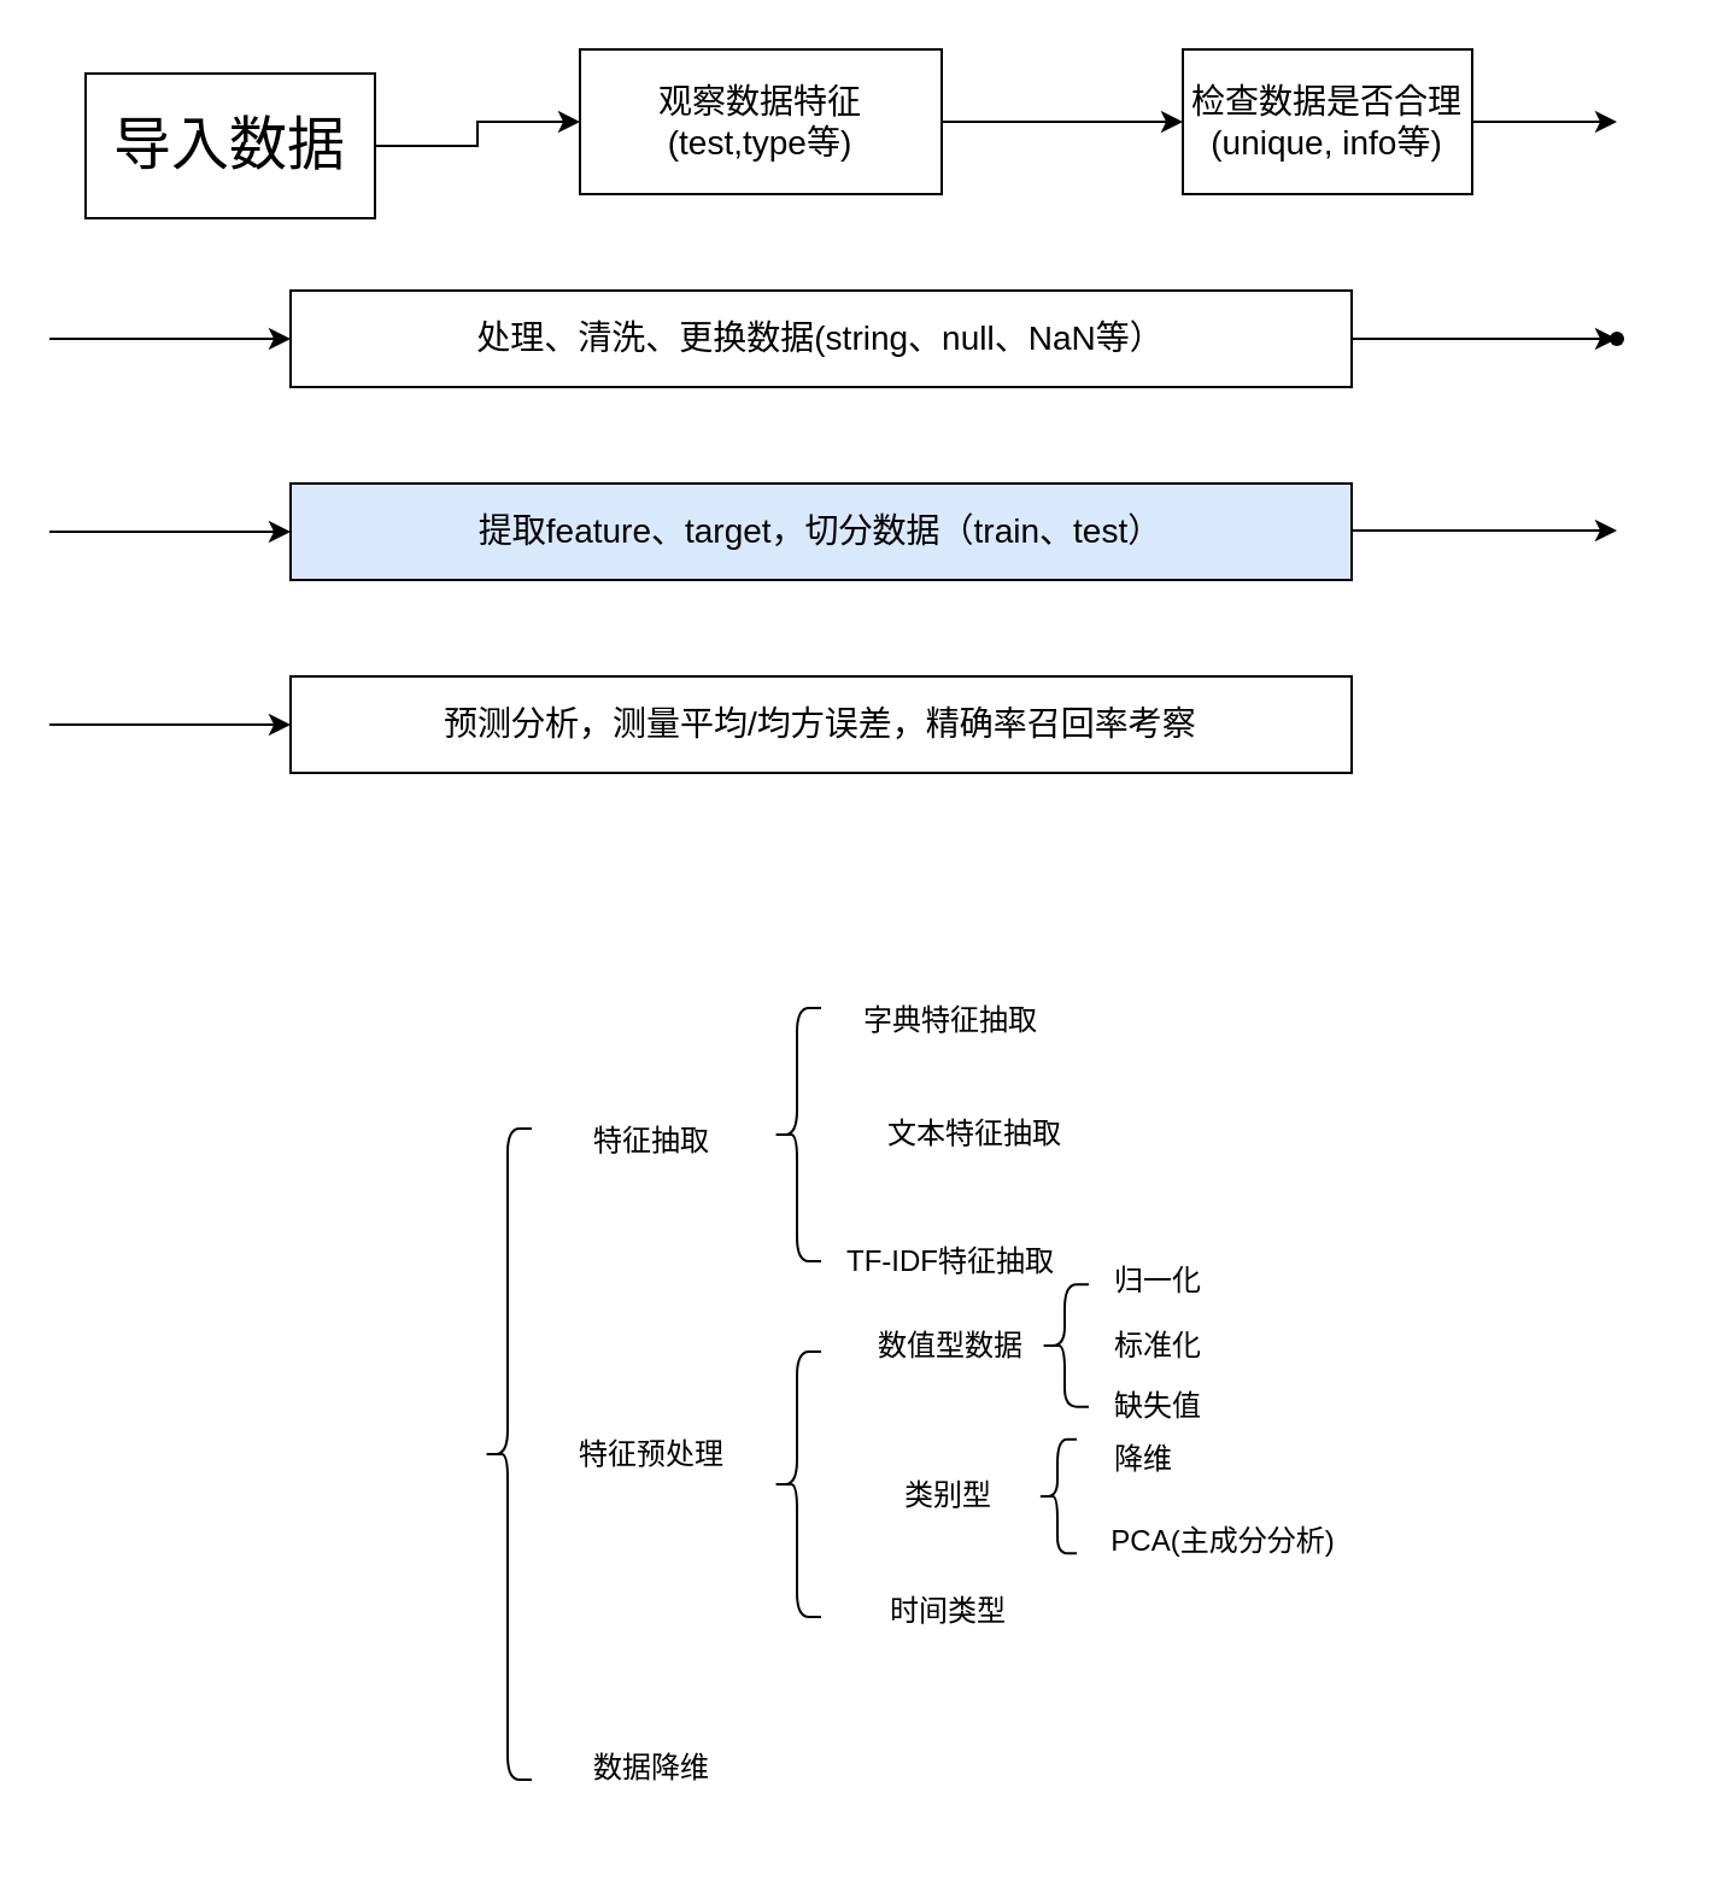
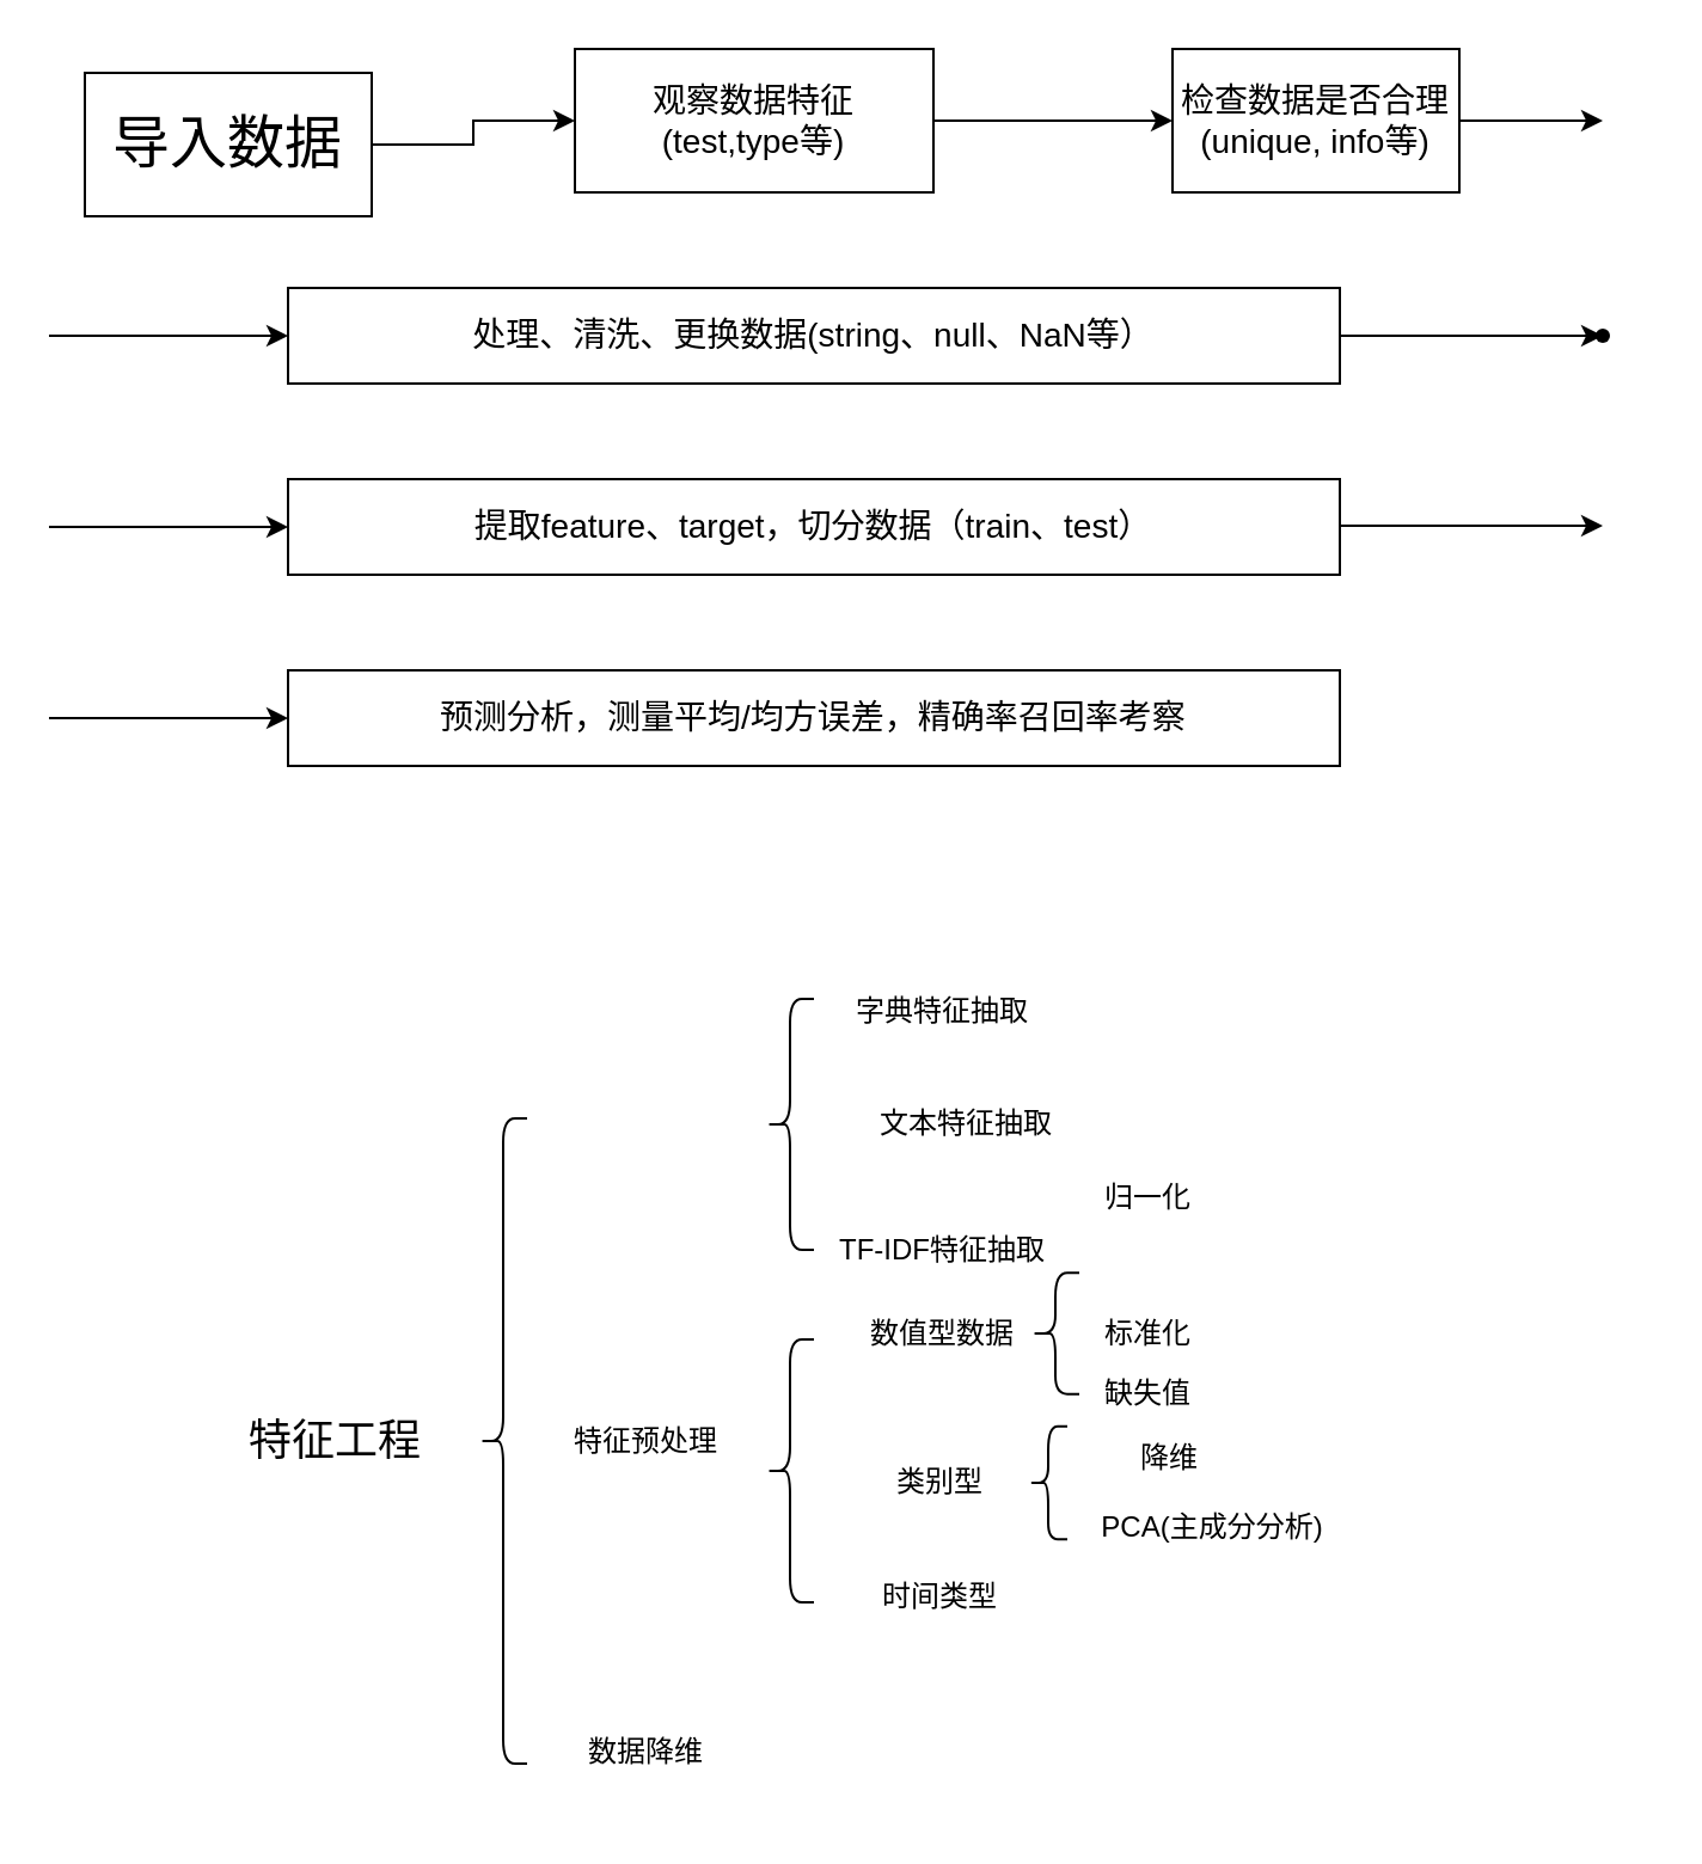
  <mxCell id="0" />
  <mxCell id="1" parent="0" />
  <mxCell id="2" value="" style="edgeStyle=orthogonalEdgeStyle;rounded=0;orthogonalLoop=1;jettySize=auto;html=1;" edge="1" parent="1" source="3" target="5"><mxGeometry relative="1" as="geometry" /></mxCell>
  <mxCell id="3" value="&lt;font style=&quot;font-size: 24px&quot;&gt;导入数据&lt;/font&gt;" style="rounded=0;whiteSpace=wrap;html=1;" vertex="1" parent="1"><mxGeometry x="35" y="30" width="120" height="60" as="geometry" /></mxCell>
  <mxCell id="4" value="" style="edgeStyle=orthogonalEdgeStyle;rounded=0;orthogonalLoop=1;jettySize=auto;html=1;" edge="1" parent="1" source="5" target="6"><mxGeometry relative="1" as="geometry" /></mxCell>
  <mxCell id="5" value="&lt;font style=&quot;font-size: 14px&quot;&gt;观察数据特征&lt;br&gt;(test,type等)&lt;br&gt;&lt;/font&gt;" style="rounded=0;whiteSpace=wrap;html=1;" vertex="1" parent="1"><mxGeometry x="240" y="20" width="150" height="60" as="geometry" /></mxCell>
  <mxCell id="6" value="&lt;font style=&quot;font-size: 14px&quot;&gt;检查数据是否合理&lt;br&gt;(unique, info等)&lt;/font&gt;" style="rounded=0;whiteSpace=wrap;html=1;" vertex="1" parent="1"><mxGeometry x="490" y="20" width="120" height="60" as="geometry" /></mxCell>
  <mxCell id="7" value="" style="endArrow=classic;html=1;" edge="1" parent="1"><mxGeometry width="50" height="50" relative="1" as="geometry"><mxPoint x="20" y="140" as="sourcePoint" /><mxPoint x="120" y="140" as="targetPoint" /></mxGeometry></mxCell>
  <mxCell id="8" value="" style="endArrow=classic;html=1;exitX=1;exitY=0.5;exitDx=0;exitDy=0;" edge="1" parent="1" source="6"><mxGeometry width="50" height="50" relative="1" as="geometry"><mxPoint x="390" y="250" as="sourcePoint" /><mxPoint x="670" y="50" as="targetPoint" /></mxGeometry></mxCell>
  <mxCell id="9" value="" style="edgeStyle=orthogonalEdgeStyle;rounded=0;orthogonalLoop=1;jettySize=auto;html=1;" edge="1" parent="1" source="10" target="11"><mxGeometry relative="1" as="geometry" /></mxCell>
  <mxCell id="10" value="&lt;font style=&quot;font-size: 14px&quot;&gt;处理、清洗、更换数据(string、null、NaN等）&lt;/font&gt;" style="rounded=0;whiteSpace=wrap;html=1;" vertex="1" parent="1"><mxGeometry x="120" y="120" width="440" height="40" as="geometry" /></mxCell>
  <mxCell id="11" value="" style="shape=waypoint;size=6;pointerEvents=1;points=[];fillColor=#ffffff;resizable=0;rotatable=0;perimeter=centerPerimeter;snapToPoint=1;rounded=0;" vertex="1" parent="1"><mxGeometry x="650" y="120" width="40" height="40" as="geometry" /></mxCell>
  <mxCell id="12" value="" style="endArrow=classic;html=1;" edge="1" parent="1"><mxGeometry width="50" height="50" relative="1" as="geometry"><mxPoint x="20" y="220" as="sourcePoint" /><mxPoint x="120" y="220" as="targetPoint" /></mxGeometry></mxCell>
- <mxCell id="13" value="&lt;font style=&quot;font-size: 14px&quot;&gt;提取feature、target，切分数据（train、test）&lt;/font&gt;" style="rounded=0;whiteSpace=wrap;html=1;fillColor=#dae8fc;" vertex="1" parent="1"><mxGeometry x="120" y="200" width="440" height="40" as="geometry" /></mxCell>
+ <mxCell id="13" value="&lt;font style=&quot;font-size: 14px&quot;&gt;提取feature、target，切分数据（train、test）&lt;/font&gt;" style="rounded=0;whiteSpace=wrap;html=1;" vertex="1" parent="1"><mxGeometry x="120" y="200" width="440" height="40" as="geometry" /></mxCell>
  <mxCell id="14" value="" style="edgeStyle=orthogonalEdgeStyle;rounded=0;orthogonalLoop=1;jettySize=auto;html=1;" edge="1" parent="1"><mxGeometry relative="1" as="geometry"><mxPoint x="560" y="219.5" as="sourcePoint" /><mxPoint x="670" y="219.5" as="targetPoint" /></mxGeometry></mxCell>
  <mxCell id="15" value="" style="endArrow=classic;html=1;" edge="1" parent="1"><mxGeometry width="50" height="50" relative="1" as="geometry"><mxPoint x="20" y="300" as="sourcePoint" /><mxPoint x="120" y="300" as="targetPoint" /></mxGeometry></mxCell>
  <mxCell id="16" value="&lt;font style=&quot;font-size: 14px&quot;&gt;预测分析，测量平均/均方误差，精确率召回率考察&lt;/font&gt;" style="rounded=0;whiteSpace=wrap;html=1;" vertex="1" parent="1"><mxGeometry x="120" y="280" width="440" height="40" as="geometry" /></mxCell>
  <mxCell id="17" value="" style="shape=curlyBracket;whiteSpace=wrap;html=1;rounded=1;" vertex="1" parent="1"><mxGeometry x="200" y="467.5" width="20" height="270" as="geometry" /></mxCell>
- <mxCell id="19" value="特征抽取" style="text;html=1;strokeColor=none;fillColor=none;align=center;verticalAlign=middle;whiteSpace=wrap;rounded=0;" vertex="1" parent="1"><mxGeometry x="230" y="447.5" width="80" height="50" as="geometry" /></mxCell>
+ <mxCell id="18" value="&lt;font style=&quot;font-size: 18px&quot;&gt;特征工程&lt;/font&gt;" style="text;html=1;strokeColor=none;fillColor=none;align=center;verticalAlign=middle;whiteSpace=wrap;rounded=0;" vertex="1" parent="1"><mxGeometry x="100" y="577.5" width="80" height="50" as="geometry" /></mxCell>
  <mxCell id="20" value="特征预处理" style="text;html=1;strokeColor=none;fillColor=none;align=center;verticalAlign=middle;whiteSpace=wrap;rounded=0;" vertex="1" parent="1"><mxGeometry x="230" y="577.5" width="80" height="50" as="geometry" /></mxCell>
  <mxCell id="21" value="数据降维" style="text;html=1;strokeColor=none;fillColor=none;align=center;verticalAlign=middle;whiteSpace=wrap;rounded=0;" vertex="1" parent="1"><mxGeometry x="230" y="707.5" width="80" height="50" as="geometry" /></mxCell>
  <mxCell id="22" value="" style="shape=curlyBracket;whiteSpace=wrap;html=1;rounded=1;" vertex="1" parent="1"><mxGeometry x="320" y="417.5" width="20" height="105" as="geometry" /></mxCell>
  <mxCell id="23" value="字典特征抽取" style="text;html=1;strokeColor=none;fillColor=none;align=center;verticalAlign=middle;whiteSpace=wrap;rounded=0;" vertex="1" parent="1"><mxGeometry x="341" y="407.5" width="106" height="30" as="geometry" /></mxCell>
  <mxCell id="24" value="文本特征抽取" style="text;html=1;strokeColor=none;fillColor=none;align=center;verticalAlign=middle;whiteSpace=wrap;rounded=0;" vertex="1" parent="1"><mxGeometry x="354" y="455" width="100" height="30" as="geometry" /></mxCell>
  <mxCell id="25" value="TF-IDF特征抽取" style="text;html=1;strokeColor=none;fillColor=none;align=center;verticalAlign=middle;whiteSpace=wrap;rounded=0;" vertex="1" parent="1"><mxGeometry x="341" y="507.5" width="106" height="30" as="geometry" /></mxCell>
  <mxCell id="26" value="" style="shape=curlyBracket;whiteSpace=wrap;html=1;rounded=1;" vertex="1" parent="1"><mxGeometry x="320" y="560" width="20" height="110" as="geometry" /></mxCell>
  <mxCell id="27" value="数值型数据" style="text;html=1;strokeColor=none;fillColor=none;align=center;verticalAlign=middle;whiteSpace=wrap;rounded=0;" vertex="1" parent="1"><mxGeometry x="341" y="550" width="106" height="15" as="geometry" /></mxCell>
  <mxCell id="28" value="类别型" style="text;html=1;strokeColor=none;fillColor=none;align=center;verticalAlign=middle;whiteSpace=wrap;rounded=0;" vertex="1" parent="1"><mxGeometry x="340" y="612.5" width="106" height="15" as="geometry" /></mxCell>
  <mxCell id="29" value="时间类型" style="text;html=1;strokeColor=none;fillColor=none;align=center;verticalAlign=middle;whiteSpace=wrap;rounded=0;" vertex="1" parent="1"><mxGeometry x="340" y="660" width="106" height="15" as="geometry" /></mxCell>
  <mxCell id="30" value="" style="shape=curlyBracket;whiteSpace=wrap;html=1;rounded=1;" vertex="1" parent="1"><mxGeometry x="431" y="532.12" width="20" height="50.75" as="geometry" /></mxCell>
  <mxCell id="31" value="" style="shape=curlyBracket;whiteSpace=wrap;html=1;rounded=1;size=0.5;" vertex="1" parent="1"><mxGeometry x="430" y="596.37" width="16" height="47.25" as="geometry" /></mxCell>
- <mxCell id="32" value="归一化" style="text;html=1;strokeColor=none;fillColor=none;align=center;verticalAlign=middle;whiteSpace=wrap;rounded=0;" vertex="1" parent="1"><mxGeometry x="460" y="522.5" width="40" height="17.5" as="geometry" /></mxCell>
+ <mxCell id="32" value="归一化" style="text;html=1;strokeColor=none;fillColor=none;align=center;verticalAlign=middle;whiteSpace=wrap;rounded=0;" vertex="1" parent="1"><mxGeometry x="460" y="492.5" width="40" height="17.5" as="geometry" /></mxCell>
  <mxCell id="33" value="标准化" style="text;html=1;strokeColor=none;fillColor=none;align=center;verticalAlign=middle;whiteSpace=wrap;rounded=0;" vertex="1" parent="1"><mxGeometry x="460" y="548.75" width="40" height="17.5" as="geometry" /></mxCell>
  <mxCell id="34" value="缺失值" style="text;html=1;strokeColor=none;fillColor=none;align=center;verticalAlign=middle;whiteSpace=wrap;rounded=0;" vertex="1" parent="1"><mxGeometry x="460" y="573.88" width="40" height="17.5" as="geometry" /></mxCell>
- <mxCell id="35" value="降维" style="text;html=1;strokeColor=none;fillColor=none;align=center;verticalAlign=middle;whiteSpace=wrap;rounded=0;" vertex="1" parent="1"><mxGeometry x="454" y="596.37" width="40" height="17.5" as="geometry" /></mxCell>
+ <mxCell id="35" value="降维" style="text;html=1;strokeColor=none;fillColor=none;align=center;verticalAlign=middle;whiteSpace=wrap;rounded=0;" vertex="1" parent="1"><mxGeometry x="469" y="601.37" width="40" height="17.5" as="geometry" /></mxCell>
  <mxCell id="36" value="PCA(主成分分析)" style="text;html=1;strokeColor=none;fillColor=none;align=center;verticalAlign=middle;whiteSpace=wrap;rounded=0;" vertex="1" parent="1"><mxGeometry x="454" y="630" width="106" height="17.5" as="geometry" /></mxCell>
